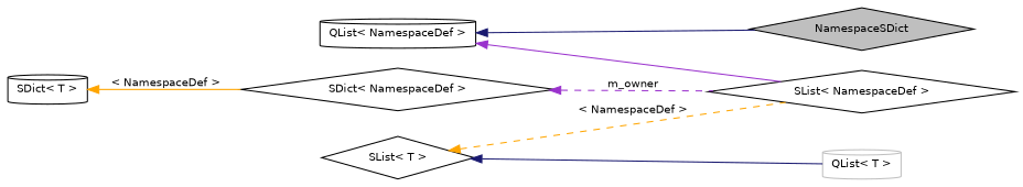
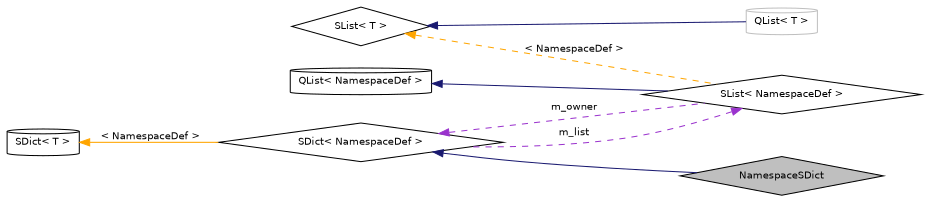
  digraph {
    rankdir=LR
    node [color=black fillcolor=white fontname=Helvetica fontsize=10 shape=diamond style=filled]
    edge [color=midnightblue dir=back fontname=Helvetica fontsize=10 labelfontname=Helvetica labelfontsize=10 style=solid]
    n1 [fillcolor=grey75 fontcolor=black height=0.2 label=NamespaceSDict width=0.4]
    n2 [height=0.2 label="SDict\< NamespaceDef \>" width=0.4]
    n3 [height=0.2 label="SList\< NamespaceDef \>" width=0.4]
    n4 [height=0.2 label="QList\< NamespaceDef \>" shape=cylinder width=0.4]
    n5 [height=0.2 label="SList\< T \>" width=0.4]
    n6 [color=grey75 height=0.2 label="QList\< T \>" shape=cylinder width=0.4]
    n7 [height=0.2 label="SDict\< T \>" shape=cylinder width=0.4]
-   n4 -> n1
+   n2 -> n1
    n2 -> n3 [color=darkorchid3 label=" m_owner" style=dashed]
-   n4 -> n3 [color=darkorchid3]
+   n3 -> n2 [color=darkorchid3 label=" m_list" style=dashed]
+   n4 -> n3
    n5 -> n3 [color=orange label=" \< NamespaceDef \>" style=dashed]
    n5 -> n6
    n7 -> n2 [color=orange label=" \< NamespaceDef \>"]
  }
